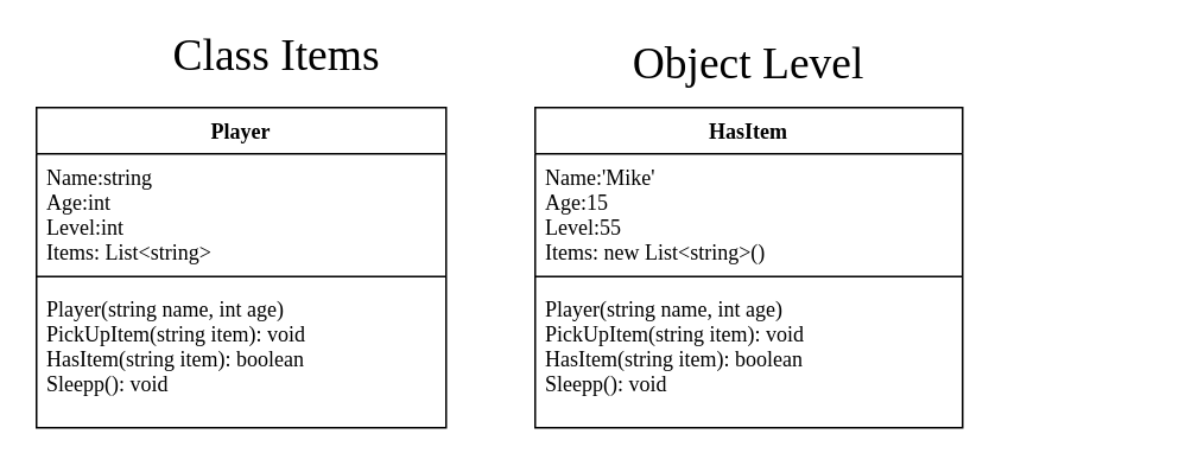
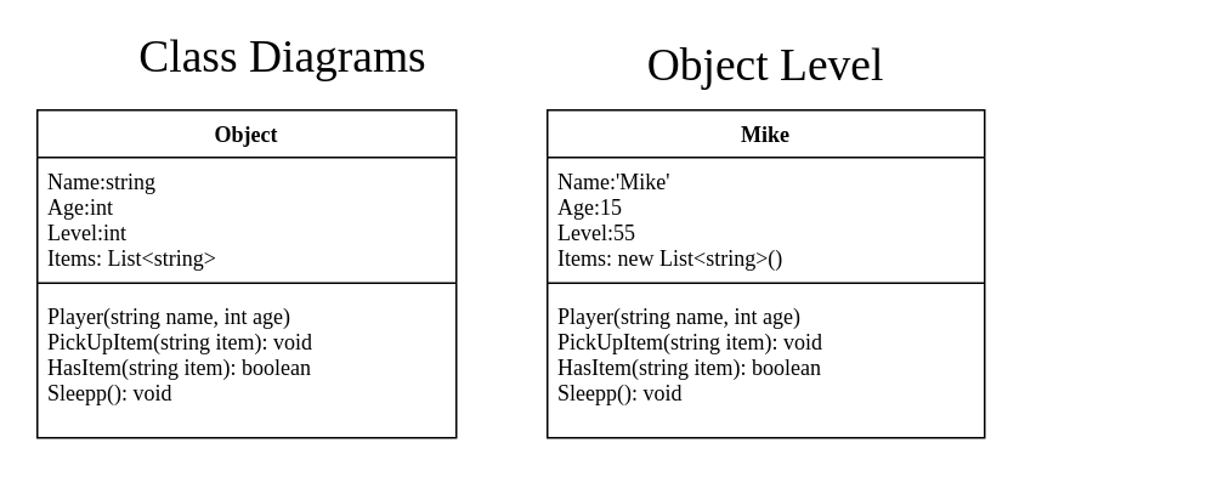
  <mxCell id="0" />
  <mxCell id="1" parent="0" />
- <mxCell id="2" value="HasItem" style="swimlane;fontStyle=1;align=center;verticalAlign=top;childLayout=stackLayout;horizontal=1;startSize=26;horizontalStack=0;resizeParent=1;resizeParentMax=0;resizeLast=0;collapsible=1;marginBottom=0;fontFamily=Lucida Console;" vertex="1" parent="1"><mxGeometry x="300" y="60" width="240" height="180" as="geometry" /></mxCell>
+ <mxCell id="2" value="Mike" style="swimlane;fontStyle=1;align=center;verticalAlign=top;childLayout=stackLayout;horizontal=1;startSize=26;horizontalStack=0;resizeParent=1;resizeParentMax=0;resizeLast=0;collapsible=1;marginBottom=0;fontFamily=Lucida Console;" vertex="1" parent="1"><mxGeometry x="300" y="60" width="240" height="180" as="geometry" /></mxCell>
  <mxCell id="3" value="Name:'Mike'&#10;Age:15&#10;Level:55&#10;Items: new List&lt;string&gt;()&#10;" style="text;strokeColor=none;fillColor=none;align=left;verticalAlign=top;spacingLeft=4;spacingRight=4;overflow=hidden;rotatable=0;points=[[0,0.5],[1,0.5]];portConstraint=eastwest;fontFamily=Lucida Console;" vertex="1" parent="2"><mxGeometry y="26" width="240" height="64" as="geometry" /></mxCell>
  <mxCell id="4" value="" style="line;strokeWidth=1;fillColor=none;align=left;verticalAlign=middle;spacingTop=-1;spacingLeft=3;spacingRight=3;rotatable=0;labelPosition=right;points=[];portConstraint=eastwest;fontFamily=Lucida Console;" vertex="1" parent="2"><mxGeometry y="90" width="240" height="10" as="geometry" /></mxCell>
  <mxCell id="5" value="Player(string name, int age)&#10;PickUpItem(string item): void&#10;HasItem(string item): boolean&#10;Sleepp(): void&#10;&#10;" style="text;strokeColor=none;fillColor=none;align=left;verticalAlign=top;spacingLeft=4;spacingRight=4;overflow=hidden;rotatable=0;points=[[0,0.5],[1,0.5]];portConstraint=eastwest;fontFamily=Lucida Console;" vertex="1" parent="2"><mxGeometry y="100" width="240" height="80" as="geometry" /></mxCell>
- <mxCell id="6" value="Player" style="swimlane;fontStyle=1;align=center;verticalAlign=top;childLayout=stackLayout;horizontal=1;startSize=26;horizontalStack=0;resizeParent=1;resizeParentMax=0;resizeLast=0;collapsible=1;marginBottom=0;fontFamily=Lucida Console;" vertex="1" parent="1"><mxGeometry x="20" y="60" width="230" height="180" as="geometry" /></mxCell>
+ <mxCell id="6" value="Object" style="swimlane;fontStyle=1;align=center;verticalAlign=top;childLayout=stackLayout;horizontal=1;startSize=26;horizontalStack=0;resizeParent=1;resizeParentMax=0;resizeLast=0;collapsible=1;marginBottom=0;fontFamily=Lucida Console;" vertex="1" parent="1"><mxGeometry x="20" y="60" width="230" height="180" as="geometry" /></mxCell>
  <mxCell id="7" value="Name:string&#10;Age:int&#10;Level:int&#10;Items: List&lt;string&gt;&#10;" style="text;strokeColor=none;fillColor=none;align=left;verticalAlign=top;spacingLeft=4;spacingRight=4;overflow=hidden;rotatable=0;points=[[0,0.5],[1,0.5]];portConstraint=eastwest;fontFamily=Lucida Console;" vertex="1" parent="6"><mxGeometry y="26" width="230" height="64" as="geometry" /></mxCell>
  <mxCell id="8" value="" style="line;strokeWidth=1;fillColor=none;align=left;verticalAlign=middle;spacingTop=-1;spacingLeft=3;spacingRight=3;rotatable=0;labelPosition=right;points=[];portConstraint=eastwest;fontFamily=Lucida Console;" vertex="1" parent="6"><mxGeometry y="90" width="230" height="10" as="geometry" /></mxCell>
  <mxCell id="9" value="Player(string name, int age)&#10;PickUpItem(string item): void&#10;HasItem(string item): boolean&#10;Sleepp(): void&#10;&#10;" style="text;strokeColor=none;fillColor=none;align=left;verticalAlign=top;spacingLeft=4;spacingRight=4;overflow=hidden;rotatable=0;points=[[0,0.5],[1,0.5]];portConstraint=eastwest;fontFamily=Lucida Console;" vertex="1" parent="6"><mxGeometry y="100" width="230" height="80" as="geometry" /></mxCell>
- <mxCell id="10" value="Class Items" style="text;html=1;strokeColor=none;fillColor=none;align=center;verticalAlign=middle;whiteSpace=wrap;rounded=0;fontFamily=Lucida Console;fontSize=25;" vertex="1" parent="1"><mxGeometry x="40" y="20" width="230" height="20" as="geometry" /></mxCell>
+ <mxCell id="10" value="Class Diagrams" style="text;html=1;strokeColor=none;fillColor=none;align=center;verticalAlign=middle;whiteSpace=wrap;rounded=0;fontFamily=Lucida Console;fontSize=25;" vertex="1" parent="1"><mxGeometry x="40" y="20" width="230" height="20" as="geometry" /></mxCell>
  <mxCell id="11" value="Object Level" style="text;html=1;strokeColor=none;fillColor=none;align=center;verticalAlign=middle;whiteSpace=wrap;rounded=0;fontFamily=Lucida Console;fontSize=25;" vertex="1" parent="1"><mxGeometry x="200" y="20" width="440" height="30" as="geometry" /></mxCell>
